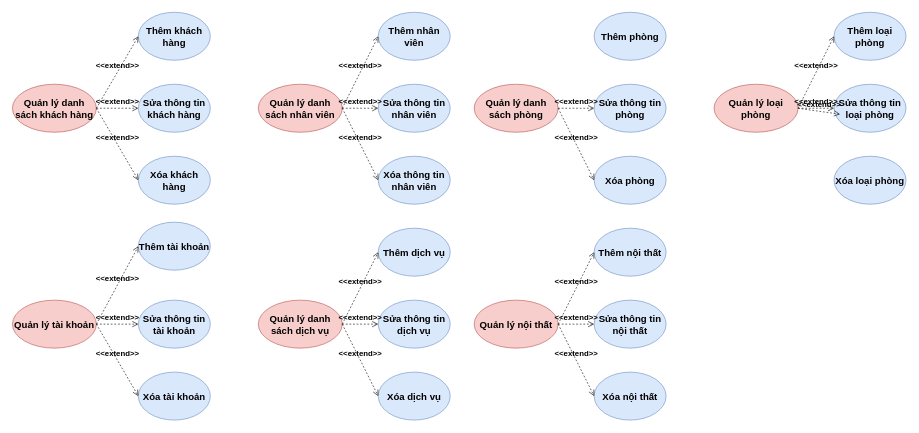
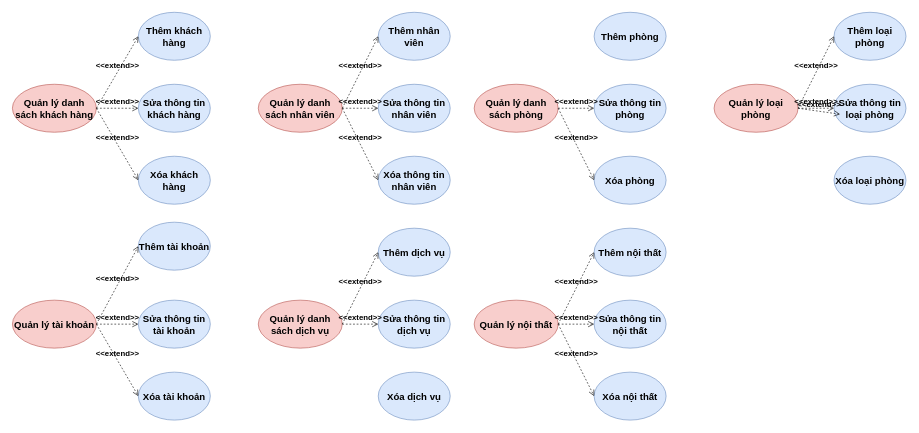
  <mxCell id="0" />
  <mxCell id="1" parent="0" />
  <mxCell id="2" value="Quản lý danh &#10;sách khách hàng" style="ellipse;fillColor=#f8cecc;strokeColor=#b85450;fontSize=16;spacingTop=2;horizontal=1;fontStyle=1;direction=east;labelBackgroundColor=none;whiteSpace=wrap;verticalAlign=middle;" parent="1" vertex="1"><mxGeometry x="20" y="140" width="140" height="80" as="geometry" /></mxCell>
  <mxCell id="3" value="Quản lý danh sách phòng" style="ellipse;fillColor=#f8cecc;strokeColor=#b85450;fontSize=16;spacingTop=2;horizontal=1;fontStyle=1;direction=east;labelBackgroundColor=none;whiteSpace=wrap;verticalAlign=middle;" parent="1" vertex="1"><mxGeometry x="790" y="140" width="140" height="80" as="geometry" /></mxCell>
  <mxCell id="4" value="Quản lý nội thất" style="ellipse;fillColor=#f8cecc;strokeColor=#b85450;fontSize=16;spacingTop=2;horizontal=1;fontStyle=1;direction=east;labelBackgroundColor=none;whiteSpace=wrap;verticalAlign=middle;" parent="1" vertex="1"><mxGeometry x="790" y="500" width="140" height="80" as="geometry" /></mxCell>
  <mxCell id="5" value="Quản lý danh sách dịch vụ" style="ellipse;fillColor=#f8cecc;strokeColor=#b85450;fontSize=16;spacingTop=2;horizontal=1;fontStyle=1;direction=east;labelBackgroundColor=none;whiteSpace=wrap;verticalAlign=middle;" parent="1" vertex="1"><mxGeometry x="430" y="500" width="140" height="80" as="geometry" /></mxCell>
  <mxCell id="6" value="Quản lý danh sách nhân viên" style="ellipse;fillColor=#f8cecc;strokeColor=#b85450;fontSize=16;spacingTop=2;horizontal=1;fontStyle=1;direction=east;labelBackgroundColor=none;whiteSpace=wrap;verticalAlign=middle;" parent="1" vertex="1"><mxGeometry x="430" y="140" width="140" height="80" as="geometry" /></mxCell>
  <mxCell id="7" value="Quản lý tài khoản" style="ellipse;fillColor=#f8cecc;strokeColor=#b85450;fontSize=16;spacingTop=2;horizontal=1;fontStyle=1;direction=east;labelBackgroundColor=none;whiteSpace=wrap;verticalAlign=middle;" parent="1" vertex="1"><mxGeometry x="20" y="500" width="140" height="80" as="geometry" /></mxCell>
  <mxCell id="8" value="Quản lý loại phòng" style="ellipse;fillColor=#f8cecc;strokeColor=#b85450;fontSize=16;spacingTop=2;horizontal=1;fontStyle=1;direction=east;labelBackgroundColor=none;whiteSpace=wrap;verticalAlign=middle;" parent="1" vertex="1"><mxGeometry x="1190" y="140" width="140" height="80" as="geometry" /></mxCell>
  <mxCell id="9" value="Thêm khách hàng" style="ellipse;fillColor=#dae8fc;strokeColor=#6c8ebf;fontSize=16;spacingTop=2;horizontal=1;fontStyle=1;direction=east;labelBackgroundColor=none;whiteSpace=wrap;verticalAlign=middle;" vertex="1" parent="1"><mxGeometry x="230" y="20" width="120" height="80" as="geometry" /></mxCell>
  <mxCell id="10" value="Sửa thông tin khách hàng" style="ellipse;fillColor=#dae8fc;strokeColor=#6c8ebf;fontSize=16;spacingTop=2;horizontal=1;fontStyle=1;direction=east;labelBackgroundColor=none;whiteSpace=wrap;verticalAlign=middle;" vertex="1" parent="1"><mxGeometry x="230" y="140" width="120" height="80" as="geometry" /></mxCell>
  <mxCell id="11" value="Xóa khách hàng" style="ellipse;fillColor=#dae8fc;strokeColor=#6c8ebf;fontSize=16;spacingTop=2;horizontal=1;fontStyle=1;direction=east;labelBackgroundColor=none;whiteSpace=wrap;verticalAlign=middle;" vertex="1" parent="1"><mxGeometry x="230" y="260" width="120" height="80" as="geometry" /></mxCell>
  <mxCell id="12" value="Thêm tài khoản" style="ellipse;fillColor=#dae8fc;strokeColor=#6c8ebf;fontSize=16;spacingTop=2;horizontal=1;fontStyle=1;direction=east;labelBackgroundColor=none;whiteSpace=wrap;verticalAlign=middle;" vertex="1" parent="1"><mxGeometry x="230" y="370" width="120" height="80" as="geometry" /></mxCell>
  <mxCell id="13" value="Xóa tài khoản" style="ellipse;fillColor=#dae8fc;strokeColor=#6c8ebf;fontSize=16;spacingTop=2;horizontal=1;fontStyle=1;direction=east;labelBackgroundColor=none;whiteSpace=wrap;verticalAlign=middle;" vertex="1" parent="1"><mxGeometry x="230" y="620" width="120" height="80" as="geometry" /></mxCell>
  <mxCell id="14" value="Sửa thông tin tài khoản" style="ellipse;fillColor=#dae8fc;strokeColor=#6c8ebf;fontSize=16;spacingTop=2;horizontal=1;fontStyle=1;direction=east;labelBackgroundColor=none;whiteSpace=wrap;verticalAlign=middle;" vertex="1" parent="1"><mxGeometry x="230" y="500" width="120" height="80" as="geometry" /></mxCell>
  <mxCell id="15" value="Thêm dịch vụ" style="ellipse;fillColor=#dae8fc;strokeColor=#6c8ebf;fontSize=16;spacingTop=2;horizontal=1;fontStyle=1;direction=east;labelBackgroundColor=none;whiteSpace=wrap;verticalAlign=middle;" vertex="1" parent="1"><mxGeometry x="630" y="380" width="120" height="80" as="geometry" /></mxCell>
  <mxCell id="16" value="Xóa dịch vụ" style="ellipse;fillColor=#dae8fc;strokeColor=#6c8ebf;fontSize=16;spacingTop=2;horizontal=1;fontStyle=1;direction=east;labelBackgroundColor=none;whiteSpace=wrap;verticalAlign=middle;" vertex="1" parent="1"><mxGeometry x="630" y="620" width="120" height="80" as="geometry" /></mxCell>
  <mxCell id="17" value="Sửa thông tin dịch vụ" style="ellipse;fillColor=#dae8fc;strokeColor=#6c8ebf;fontSize=16;spacingTop=2;horizontal=1;fontStyle=1;direction=east;labelBackgroundColor=none;whiteSpace=wrap;verticalAlign=middle;" vertex="1" parent="1"><mxGeometry x="630" y="500" width="120" height="80" as="geometry" /></mxCell>
  <mxCell id="18" value="Thêm phòng" style="ellipse;fillColor=#dae8fc;strokeColor=#6c8ebf;fontSize=16;spacingTop=2;horizontal=1;fontStyle=1;direction=east;labelBackgroundColor=none;whiteSpace=wrap;verticalAlign=middle;" vertex="1" parent="1"><mxGeometry x="990" y="20" width="120" height="80" as="geometry" /></mxCell>
  <mxCell id="19" value="Xóa phòng" style="ellipse;fillColor=#dae8fc;strokeColor=#6c8ebf;fontSize=16;spacingTop=2;horizontal=1;fontStyle=1;direction=east;labelBackgroundColor=none;whiteSpace=wrap;verticalAlign=middle;" vertex="1" parent="1"><mxGeometry x="990" y="260" width="120" height="80" as="geometry" /></mxCell>
  <mxCell id="20" value="Sửa thông tin phòng" style="ellipse;fillColor=#dae8fc;strokeColor=#6c8ebf;fontSize=16;spacingTop=2;horizontal=1;fontStyle=1;direction=east;labelBackgroundColor=none;whiteSpace=wrap;verticalAlign=middle;" vertex="1" parent="1"><mxGeometry x="990" y="140" width="120" height="80" as="geometry" /></mxCell>
  <mxCell id="21" value="Thêm nội thất" style="ellipse;fillColor=#dae8fc;strokeColor=#6c8ebf;fontSize=16;spacingTop=2;horizontal=1;fontStyle=1;direction=east;labelBackgroundColor=none;whiteSpace=wrap;verticalAlign=middle;" vertex="1" parent="1"><mxGeometry x="990" y="380" width="120" height="80" as="geometry" /></mxCell>
  <mxCell id="22" value="Xóa nội thất" style="ellipse;fillColor=#dae8fc;strokeColor=#6c8ebf;fontSize=16;spacingTop=2;horizontal=1;fontStyle=1;direction=east;labelBackgroundColor=none;whiteSpace=wrap;verticalAlign=middle;" vertex="1" parent="1"><mxGeometry x="990" y="620" width="120" height="80" as="geometry" /></mxCell>
  <mxCell id="23" value="Sửa thông tin nội thất" style="ellipse;fillColor=#dae8fc;strokeColor=#6c8ebf;fontSize=16;spacingTop=2;horizontal=1;fontStyle=1;direction=east;labelBackgroundColor=none;whiteSpace=wrap;verticalAlign=middle;" vertex="1" parent="1"><mxGeometry x="990" y="500" width="120" height="80" as="geometry" /></mxCell>
  <mxCell id="24" value="Thêm nhân viên" style="ellipse;fillColor=#dae8fc;strokeColor=#6c8ebf;fontSize=16;spacingTop=2;horizontal=1;fontStyle=1;direction=east;labelBackgroundColor=none;whiteSpace=wrap;verticalAlign=middle;" vertex="1" parent="1"><mxGeometry x="630" y="20" width="120" height="80" as="geometry" /></mxCell>
  <mxCell id="25" value="Sửa thông tin nhân viên" style="ellipse;fillColor=#dae8fc;strokeColor=#6c8ebf;fontSize=16;spacingTop=2;horizontal=1;fontStyle=1;direction=east;labelBackgroundColor=none;whiteSpace=wrap;verticalAlign=middle;" vertex="1" parent="1"><mxGeometry x="630" y="140" width="120" height="80" as="geometry" /></mxCell>
  <mxCell id="26" value="Xóa thông tin nhân viên" style="ellipse;fillColor=#dae8fc;strokeColor=#6c8ebf;fontSize=16;spacingTop=2;horizontal=1;fontStyle=1;direction=east;labelBackgroundColor=none;whiteSpace=wrap;verticalAlign=middle;" vertex="1" parent="1"><mxGeometry x="630" y="260" width="120" height="80" as="geometry" /></mxCell>
  <mxCell id="27" value="Thêm loại phòng" style="ellipse;fillColor=#dae8fc;strokeColor=#6c8ebf;fontSize=16;spacingTop=2;horizontal=1;fontStyle=1;direction=east;labelBackgroundColor=none;whiteSpace=wrap;verticalAlign=middle;" vertex="1" parent="1"><mxGeometry x="1390" y="20" width="120" height="80" as="geometry" /></mxCell>
  <mxCell id="28" value="Sửa thông tin loại phòng" style="ellipse;fillColor=#dae8fc;strokeColor=#6c8ebf;fontSize=16;spacingTop=2;horizontal=1;fontStyle=1;direction=east;labelBackgroundColor=none;whiteSpace=wrap;verticalAlign=middle;" vertex="1" parent="1"><mxGeometry x="1390" y="140" width="120" height="80" as="geometry" /></mxCell>
  <mxCell id="29" value="Xóa loại phòng" style="ellipse;fillColor=#dae8fc;strokeColor=#6c8ebf;fontSize=16;spacingTop=2;horizontal=1;fontStyle=1;direction=east;labelBackgroundColor=none;whiteSpace=wrap;verticalAlign=middle;" vertex="1" parent="1"><mxGeometry x="1390" y="260" width="120" height="80" as="geometry" /></mxCell>
  <mxCell id="30" value="&amp;lt;&amp;lt;extend&amp;gt;&amp;gt;" style="endArrow=open;startArrow=none;endFill=0;startFill=0;endSize=8;html=1;verticalAlign=bottom;dashed=1;labelBackgroundColor=none;exitX=1;exitY=0.5;exitDx=0;exitDy=0;entryX=0;entryY=0.5;entryDx=0;entryDy=0;fontStyle=1;fontSize=13;" edge="1" parent="1" source="2" target="9"><mxGeometry width="160" relative="1" as="geometry"><mxPoint x="520" y="350" as="sourcePoint" /><mxPoint x="680" y="350" as="targetPoint" /></mxGeometry></mxCell>
  <mxCell id="31" value="&amp;lt;&amp;lt;extend&amp;gt;&amp;gt;" style="endArrow=open;startArrow=none;endFill=0;startFill=0;endSize=8;html=1;verticalAlign=bottom;dashed=1;labelBackgroundColor=none;entryX=0;entryY=0.5;entryDx=0;entryDy=0;fontStyle=1;fontSize=13;" edge="1" parent="1" target="10"><mxGeometry width="160" relative="1" as="geometry"><mxPoint x="160" y="180" as="sourcePoint" /><mxPoint x="240" y="70" as="targetPoint" /></mxGeometry></mxCell>
  <mxCell id="32" value="&amp;lt;&amp;lt;extend&amp;gt;&amp;gt;" style="endArrow=open;startArrow=none;endFill=0;startFill=0;endSize=8;html=1;verticalAlign=bottom;dashed=1;labelBackgroundColor=none;entryX=0;entryY=0.5;entryDx=0;entryDy=0;fontStyle=1;fontSize=13;exitX=1;exitY=0.5;exitDx=0;exitDy=0;" edge="1" parent="1" source="2" target="11"><mxGeometry width="160" relative="1" as="geometry"><mxPoint x="170" y="190" as="sourcePoint" /><mxPoint x="240" y="190" as="targetPoint" /></mxGeometry></mxCell>
  <mxCell id="33" value="&amp;lt;&amp;lt;extend&amp;gt;&amp;gt;" style="endArrow=open;startArrow=none;endFill=0;startFill=0;endSize=8;html=1;verticalAlign=bottom;dashed=1;labelBackgroundColor=none;entryX=0;entryY=0.5;entryDx=0;entryDy=0;fontStyle=1;fontSize=13;exitX=1;exitY=0.5;exitDx=0;exitDy=0;" edge="1" parent="1" source="7" target="12"><mxGeometry width="160" relative="1" as="geometry"><mxPoint x="170" y="190" as="sourcePoint" /><mxPoint x="240" y="310" as="targetPoint" /></mxGeometry></mxCell>
  <mxCell id="34" value="&amp;lt;&amp;lt;extend&amp;gt;&amp;gt;" style="endArrow=open;startArrow=none;endFill=0;startFill=0;endSize=8;html=1;verticalAlign=bottom;dashed=1;labelBackgroundColor=none;entryX=0;entryY=0.5;entryDx=0;entryDy=0;fontStyle=1;fontSize=13;exitX=1;exitY=0.5;exitDx=0;exitDy=0;" edge="1" parent="1" source="7" target="14"><mxGeometry width="160" relative="1" as="geometry"><mxPoint x="170" y="550" as="sourcePoint" /><mxPoint x="240" y="430" as="targetPoint" /></mxGeometry></mxCell>
  <mxCell id="35" value="&amp;lt;&amp;lt;extend&amp;gt;&amp;gt;" style="endArrow=open;startArrow=none;endFill=0;startFill=0;endSize=8;html=1;verticalAlign=bottom;dashed=1;labelBackgroundColor=none;entryX=0;entryY=0.5;entryDx=0;entryDy=0;fontStyle=1;fontSize=13;exitX=1;exitY=0.5;exitDx=0;exitDy=0;" edge="1" parent="1" source="7" target="13"><mxGeometry width="160" relative="1" as="geometry"><mxPoint x="170" y="550" as="sourcePoint" /><mxPoint x="240" y="550" as="targetPoint" /></mxGeometry></mxCell>
  <mxCell id="36" value="&amp;lt;&amp;lt;extend&amp;gt;&amp;gt;" style="endArrow=open;startArrow=none;endFill=0;startFill=0;endSize=8;html=1;verticalAlign=bottom;dashed=1;labelBackgroundColor=none;entryX=0;entryY=0.5;entryDx=0;entryDy=0;fontStyle=1;fontSize=13;exitX=1;exitY=0.5;exitDx=0;exitDy=0;" edge="1" parent="1" source="6" target="24"><mxGeometry width="160" relative="1" as="geometry"><mxPoint x="170" y="550" as="sourcePoint" /><mxPoint x="240" y="670" as="targetPoint" /></mxGeometry></mxCell>
  <mxCell id="37" value="&amp;lt;&amp;lt;extend&amp;gt;&amp;gt;" style="endArrow=open;startArrow=none;endFill=0;startFill=0;endSize=8;html=1;verticalAlign=bottom;dashed=1;labelBackgroundColor=none;entryX=0;entryY=0.5;entryDx=0;entryDy=0;fontStyle=1;fontSize=13;exitX=1;exitY=0.5;exitDx=0;exitDy=0;" edge="1" parent="1" source="6" target="25"><mxGeometry width="160" relative="1" as="geometry"><mxPoint x="580" y="190" as="sourcePoint" /><mxPoint x="640" y="70" as="targetPoint" /></mxGeometry></mxCell>
  <mxCell id="38" value="&amp;lt;&amp;lt;extend&amp;gt;&amp;gt;" style="endArrow=open;startArrow=none;endFill=0;startFill=0;endSize=8;html=1;verticalAlign=bottom;dashed=1;labelBackgroundColor=none;entryX=0;entryY=0.5;entryDx=0;entryDy=0;fontStyle=1;fontSize=13;exitX=1;exitY=0.5;exitDx=0;exitDy=0;" edge="1" parent="1" source="6" target="26"><mxGeometry width="160" relative="1" as="geometry"><mxPoint x="580" y="190" as="sourcePoint" /><mxPoint x="640" y="190" as="targetPoint" /></mxGeometry></mxCell>
  <mxCell id="39" value="&amp;lt;&amp;lt;extend&amp;gt;&amp;gt;" style="endArrow=open;startArrow=none;endFill=0;startFill=0;endSize=8;html=1;verticalAlign=bottom;dashed=1;labelBackgroundColor=none;entryX=0;entryY=0.5;entryDx=0;entryDy=0;fontStyle=1;fontSize=13;exitX=1;exitY=0.5;exitDx=0;exitDy=0;" edge="1" parent="1" source="5" target="15"><mxGeometry width="160" relative="1" as="geometry"><mxPoint x="580" y="190" as="sourcePoint" /><mxPoint x="640" y="310" as="targetPoint" /></mxGeometry></mxCell>
  <mxCell id="40" value="&amp;lt;&amp;lt;extend&amp;gt;&amp;gt;" style="endArrow=open;startArrow=none;endFill=0;startFill=0;endSize=8;html=1;verticalAlign=bottom;dashed=1;labelBackgroundColor=none;entryX=0;entryY=0.5;entryDx=0;entryDy=0;fontStyle=1;fontSize=13;exitX=1;exitY=0.5;exitDx=0;exitDy=0;" edge="1" parent="1" source="5" target="17"><mxGeometry width="160" relative="1" as="geometry"><mxPoint x="580" y="550" as="sourcePoint" /><mxPoint x="640" y="430" as="targetPoint" /></mxGeometry></mxCell>
- <mxCell id="41" value="&amp;lt;&amp;lt;extend&amp;gt;&amp;gt;" style="endArrow=open;startArrow=none;endFill=0;startFill=0;endSize=8;html=1;verticalAlign=bottom;dashed=1;labelBackgroundColor=none;entryX=0;entryY=0.5;entryDx=0;entryDy=0;fontStyle=1;fontSize=13;exitX=1;exitY=0.5;exitDx=0;exitDy=0;" edge="1" parent="1" source="5" target="16"><mxGeometry width="160" relative="1" as="geometry"><mxPoint x="580" y="550" as="sourcePoint" /><mxPoint x="640" y="550" as="targetPoint" /></mxGeometry></mxCell>
  <mxCell id="42" value="&amp;lt;&amp;lt;extend&amp;gt;&amp;gt;" style="endArrow=open;startArrow=none;endFill=0;startFill=0;endSize=8;html=1;verticalAlign=bottom;dashed=1;labelBackgroundColor=none;entryX=0;entryY=0.5;entryDx=0;entryDy=0;fontStyle=1;fontSize=13;exitX=1;exitY=0.5;exitDx=0;exitDy=0;" edge="1" parent="1" source="4" target="21"><mxGeometry width="160" relative="1" as="geometry"><mxPoint x="580" y="550" as="sourcePoint" /><mxPoint x="640" y="670" as="targetPoint" /></mxGeometry></mxCell>
  <mxCell id="43" value="&amp;lt;&amp;lt;extend&amp;gt;&amp;gt;" style="endArrow=open;startArrow=none;endFill=0;startFill=0;endSize=8;html=1;verticalAlign=bottom;dashed=1;labelBackgroundColor=none;entryX=0;entryY=0.5;entryDx=0;entryDy=0;fontStyle=1;fontSize=13;" edge="1" parent="1" target="23"><mxGeometry width="160" relative="1" as="geometry"><mxPoint x="930" y="540" as="sourcePoint" /><mxPoint x="1000" y="430" as="targetPoint" /></mxGeometry></mxCell>
  <mxCell id="44" value="&amp;lt;&amp;lt;extend&amp;gt;&amp;gt;" style="endArrow=open;startArrow=none;endFill=0;startFill=0;endSize=8;html=1;verticalAlign=bottom;dashed=1;labelBackgroundColor=none;entryX=0;entryY=0.5;entryDx=0;entryDy=0;fontStyle=1;fontSize=13;exitX=1;exitY=0.5;exitDx=0;exitDy=0;" edge="1" parent="1" source="4" target="22"><mxGeometry width="160" relative="1" as="geometry"><mxPoint x="940" y="550" as="sourcePoint" /><mxPoint x="1000" y="550" as="targetPoint" /></mxGeometry></mxCell>
  <mxCell id="45" value="&amp;lt;&amp;lt;extend&amp;gt;&amp;gt;" style="endArrow=open;startArrow=none;endFill=0;startFill=0;endSize=8;html=1;verticalAlign=bottom;dashed=1;labelBackgroundColor=none;entryX=0;entryY=0.5;entryDx=0;entryDy=0;fontStyle=1;fontSize=13;exitX=1;exitY=0.5;exitDx=0;exitDy=0;" edge="1" parent="1" source="3" target="20"><mxGeometry width="160" relative="1" as="geometry"><mxPoint x="950" y="560" as="sourcePoint" /><mxPoint x="1010" y="560" as="targetPoint" /></mxGeometry></mxCell>
  <mxCell id="46" value="&amp;lt;&amp;lt;extend&amp;gt;&amp;gt;" style="endArrow=open;startArrow=none;endFill=0;startFill=0;endSize=8;html=1;verticalAlign=bottom;dashed=1;labelBackgroundColor=none;entryX=0;entryY=0.5;entryDx=0;entryDy=0;fontStyle=1;fontSize=13;exitX=1;exitY=0.5;exitDx=0;exitDy=0;" edge="1" parent="1" source="3" target="19"><mxGeometry width="160" relative="1" as="geometry"><mxPoint x="940" y="190" as="sourcePoint" /><mxPoint x="1000" y="70" as="targetPoint" /></mxGeometry></mxCell>
  <mxCell id="47" value="&amp;lt;&amp;lt;extend&amp;gt;&amp;gt;" style="endArrow=open;startArrow=none;endFill=0;startFill=0;endSize=8;html=1;verticalAlign=bottom;dashed=1;labelBackgroundColor=none;entryX=0;entryY=0.5;entryDx=0;entryDy=0;fontStyle=1;fontSize=13;exitX=1;exitY=0.5;exitDx=0;exitDy=0;" edge="1" parent="1" source="8" target="27"><mxGeometry width="160" relative="1" as="geometry"><mxPoint x="940" y="190" as="sourcePoint" /><mxPoint x="1000" y="310" as="targetPoint" /></mxGeometry></mxCell>
  <mxCell id="48" value="&amp;lt;&amp;lt;extend&amp;gt;&amp;gt;" style="endArrow=open;startArrow=none;endFill=0;startFill=0;endSize=8;html=1;verticalAlign=bottom;dashed=1;labelBackgroundColor=none;entryX=0;entryY=0.5;entryDx=0;entryDy=0;fontStyle=1;fontSize=13;exitX=1;exitY=0.5;exitDx=0;exitDy=0;" edge="1" parent="1" source="8" target="28"><mxGeometry width="160" relative="1" as="geometry"><mxPoint x="1340" y="190" as="sourcePoint" /><mxPoint x="1400" y="70" as="targetPoint" /></mxGeometry></mxCell>
  <mxCell id="49" value="&amp;lt;&amp;lt;extend&amp;gt;&amp;gt;" style="endArrow=open;startArrow=none;endFill=0;startFill=0;endSize=8;html=1;verticalAlign=bottom;dashed=1;labelBackgroundColor=none;entryX=0;entryY=0.5;entryDx=0;entryDy=0;fontStyle=1;fontSize=13;exitX=1;exitY=0.5;exitDx=0;exitDy=0;" edge="1" parent="1" source="8"><mxGeometry width="160" relative="1" as="geometry"><mxPoint x="1340" y="190" as="sourcePoint" /><mxPoint x="1400" y="190" as="targetPoint" /></mxGeometry></mxCell>
